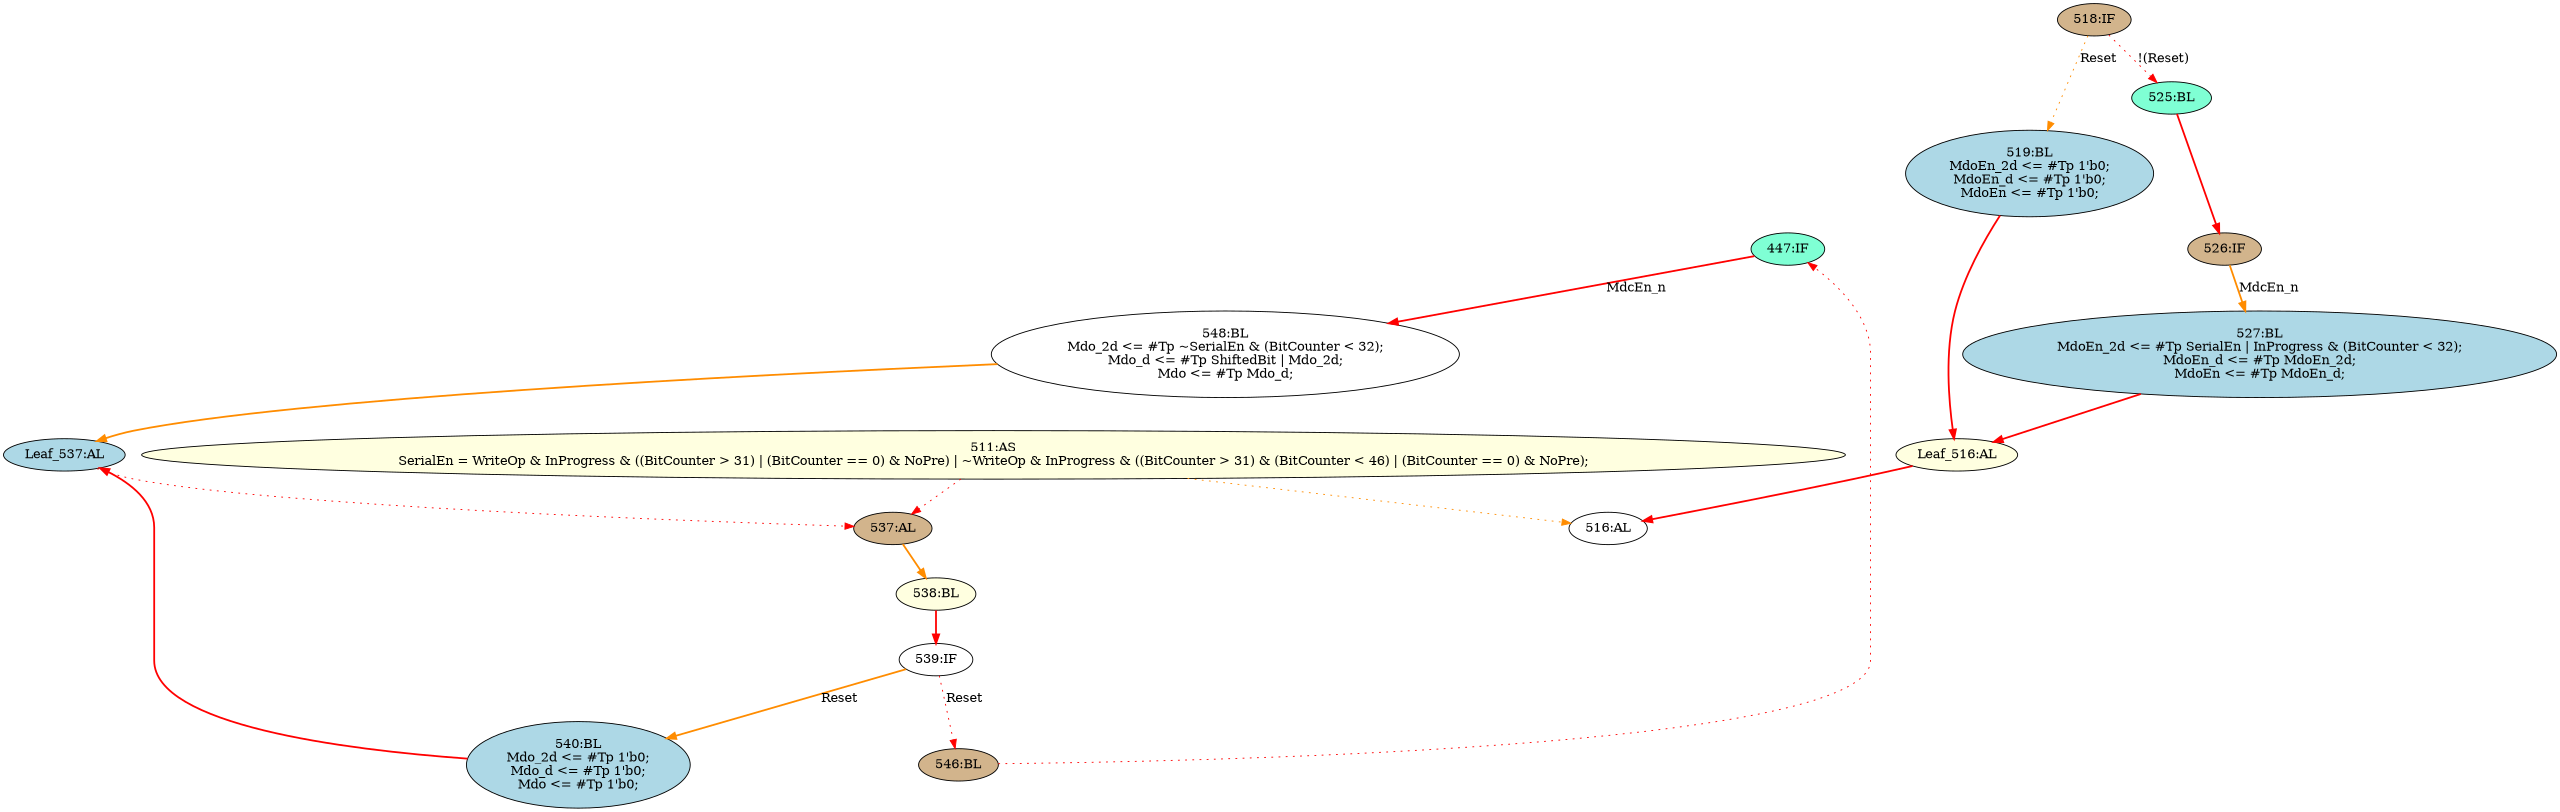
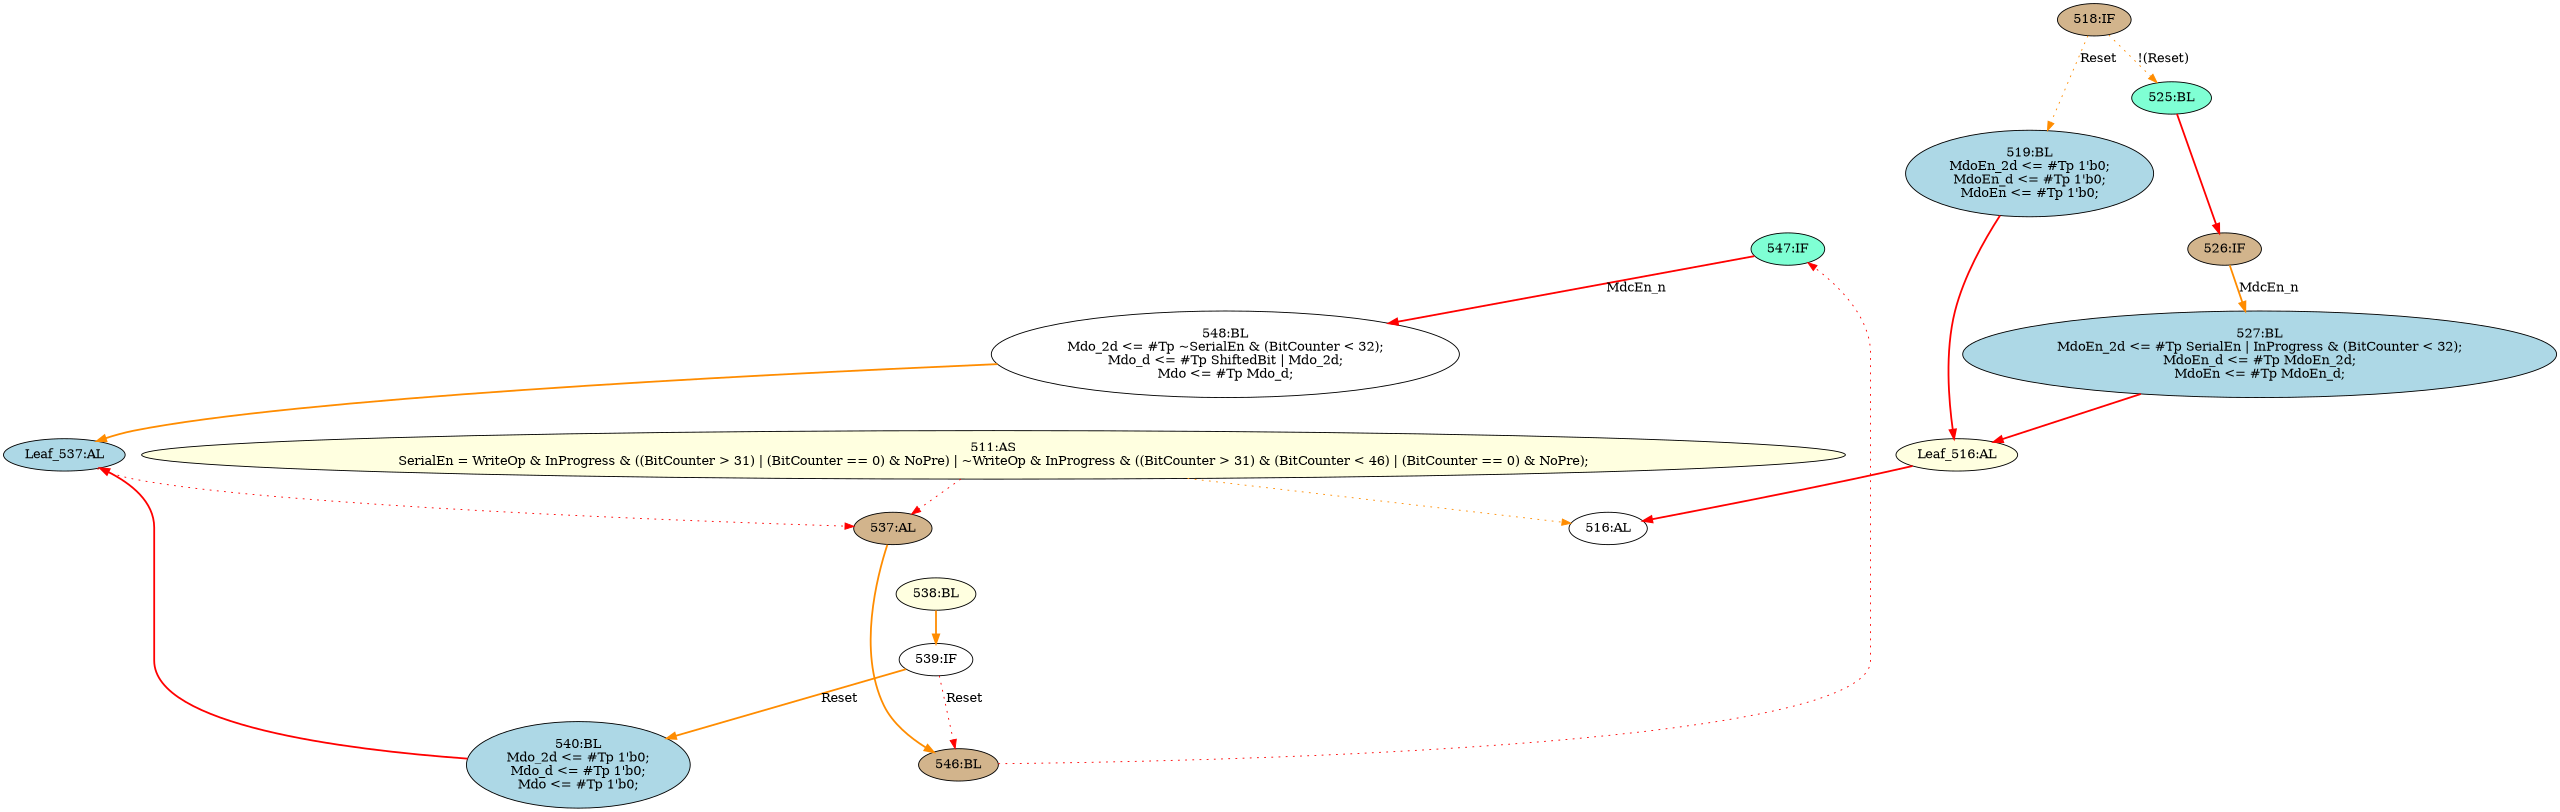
  strict digraph {
    node [fillcolor=lightblue statements="[]" style=filled typ=Block]
    edge [color=red cond="[]" lineno=None style=bold]
-   n1 [ast="<pyverilog.vparser.ast.IfStatement object at 0x7f4133f82f10>" fillcolor=aquamarine label="447:IF" typ=IfStatement]
+   n1 [ast="<pyverilog.vparser.ast.IfStatement object at 0x7f4133f82f10>" fillcolor=aquamarine label="547:IF" typ=IfStatement]
    n2 [ast="<pyverilog.vparser.ast.Block object at 0x7f4133f7e450>" fillcolor=white label="548:BL\nMdo_2d <= #Tp ~SerialEn & (BitCounter < 32);\nMdo_d <= #Tp ShiftedBit | Mdo_2d;\nMdo <= #Tp Mdo_d;" statements="[<pyverilog.vparser.ast.NonblockingSubstitution object at 0x7f4133f7e250>, <pyverilog.vparser.ast.NonblockingSubstitution object at 0x7f4133f7e490>, <pyverilog.vparser.ast.NonblockingSubstitution object at 0x7f4133f7e610>]"]
    n3 [def_var="['Mdo_2d', 'Mdo_d', 'Mdo']" label="Leaf_537:AL" statements="" typ=""]
    n4 [ast="<pyverilog.vparser.ast.Always object at 0x7f4133f82790>" clk_sens=True fillcolor=tan label="537:AL" sens="['Clk', 'Reset']" typ=Always use_var="['Reset', 'Mdo_d', 'MdcEn_n', 'BitCounter', 'ShiftedBit', 'Mdo_2d', 'SerialEn']"]
    n5 [ast="<pyverilog.vparser.ast.IfStatement object at 0x7f4133f82d50>" fillcolor=white label="539:IF" typ=IfStatement]
    n6 [ast="<pyverilog.vparser.ast.Block object at 0x7f4133f82e10>" fillcolor=tan label="546:BL"]
    n7 [ast="<pyverilog.vparser.ast.Block object at 0x7f4133f82b90>" label="540:BL\nMdo_2d <= #Tp 1'b0;\nMdo_d <= #Tp 1'b0;\nMdo <= #Tp 1'b0;" statements="[<pyverilog.vparser.ast.NonblockingSubstitution object at 0x7f4133f82990>, <pyverilog.vparser.ast.NonblockingSubstitution object at 0x7f4133f82b50>, <pyverilog.vparser.ast.NonblockingSubstitution object at 0x7f4133f82d10>]"]
    n8 [ast="<pyverilog.vparser.ast.Block object at 0x7f4133f62b90>" label="519:BL\nMdoEn_2d <= #Tp 1'b0;\nMdoEn_d <= #Tp 1'b0;\nMdoEn <= #Tp 1'b0;" statements="[<pyverilog.vparser.ast.NonblockingSubstitution object at 0x7f4133f62990>, <pyverilog.vparser.ast.NonblockingSubstitution object at 0x7f4133f62b50>, <pyverilog.vparser.ast.NonblockingSubstitution object at 0x7f4133f62d10>]"]
    n9 [def_var="['MdoEn_d', 'MdoEn_2d', 'MdoEn']" fillcolor=lightyellow label="Leaf_516:AL" statements="" typ=""]
    n10 [ast="<pyverilog.vparser.ast.Always object at 0x7f4133f62790>" clk_sens=True fillcolor=white label="516:AL" sens="['Clk', 'Reset']" typ=Always use_var="['Reset', 'MdcEn_n', 'MdoEn_2d', 'SerialEn', 'MdoEn_d', 'InProgress', 'BitCounter']"]
    n11 [ast="<pyverilog.vparser.ast.IfStatement object at 0x7f4133f62f10>" fillcolor=tan label="526:IF" typ=IfStatement]
    n12 [ast="<pyverilog.vparser.ast.Block object at 0x7f4133f82450>" label="527:BL\nMdoEn_2d <= #Tp SerialEn | InProgress & (BitCounter < 32);\nMdoEn_d <= #Tp MdoEn_2d;\nMdoEn <= #Tp MdoEn_d;" statements="[<pyverilog.vparser.ast.NonblockingSubstitution object at 0x7f4133f82290>, <pyverilog.vparser.ast.NonblockingSubstitution object at 0x7f4133f82410>, <pyverilog.vparser.ast.NonblockingSubstitution object at 0x7f4133f825d0>]"]
    n13 [ast="<pyverilog.vparser.ast.Block object at 0x7f4133f62e10>" fillcolor=aquamarine label="525:BL"]
    n14 [ast="<pyverilog.vparser.ast.Block object at 0x7f4133f82750>" fillcolor=lightyellow label="538:BL"]
    n15 [ast="<pyverilog.vparser.ast.IfStatement object at 0x7f4133f62d50>" fillcolor=tan label="518:IF" typ=IfStatement]
    n16 [ast="<pyverilog.vparser.ast.Assign object at 0x7f4133f62550>" def_var="['SerialEn']" fillcolor=lightyellow label="511:AS\nSerialEn = WriteOp & InProgress & ((BitCounter > 31) | (BitCounter == 0) & NoPre) | ~WriteOp & InProgress & ((BitCounter > 31) & (BitCounter < 46) | (BitCounter == 0) & NoPre);" typ=Assign use_var="['WriteOp', 'InProgress', 'BitCounter', 'BitCounter', 'NoPre', 'WriteOp', 'InProgress', 'BitCounter', 'BitCounter', 'BitCounter', 'NoPre']"]
    n1 -> n2 [cond="['MdcEn_n']" label=MdcEn_n lineno=547]
    n2 -> n3 [color=darkorange]
    n3 -> n4 [style=dotted cond="" lineno=""]
-   n4 -> n14 [color=darkorange]
+   n4 -> n6 [color=darkorange]
    n5 -> n6 [cond="['Reset']" label=Reset lineno=539 style=dotted]
    n5 -> n7 [color=darkorange cond="['Reset']" label=Reset lineno=539]
    n6 -> n1 [style=dotted]
    n7 -> n3
    n8 -> n9
    n9 -> n10 [cond="" lineno=""]
    n11 -> n12 [color=darkorange cond="['MdcEn_n']" label=MdcEn_n lineno=526]
    n12 -> n9
    n13 -> n11
-   n14 -> n5
+   n14 -> n5 [color=darkorange]
    n15 -> n8 [color=darkorange cond="['Reset']" label=Reset lineno=518 style=dotted]
-   n15 -> n13 [cond="['Reset']" label="!(Reset)" lineno=518 style=dotted]
+   n15 -> n13 [color=darkorange cond="['Reset']" label="!(Reset)" lineno=518 style=dotted]
    n16 -> n4 [style=dotted cond="" lineno=""]
    n16 -> n10 [color=darkorange style=dotted cond="" lineno=""]
  }
